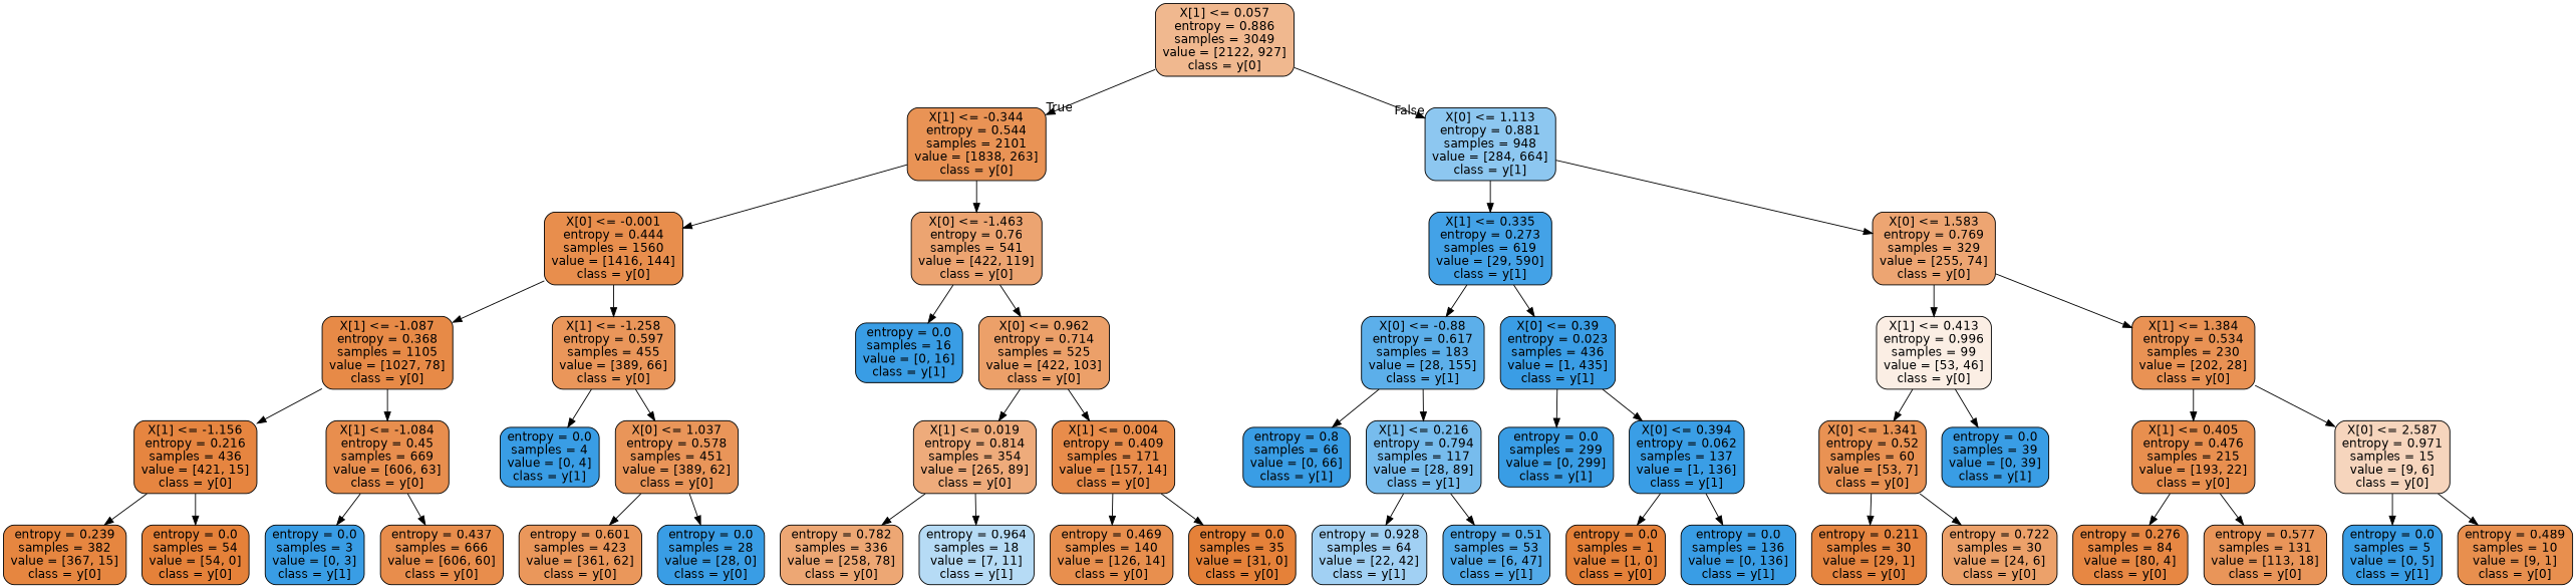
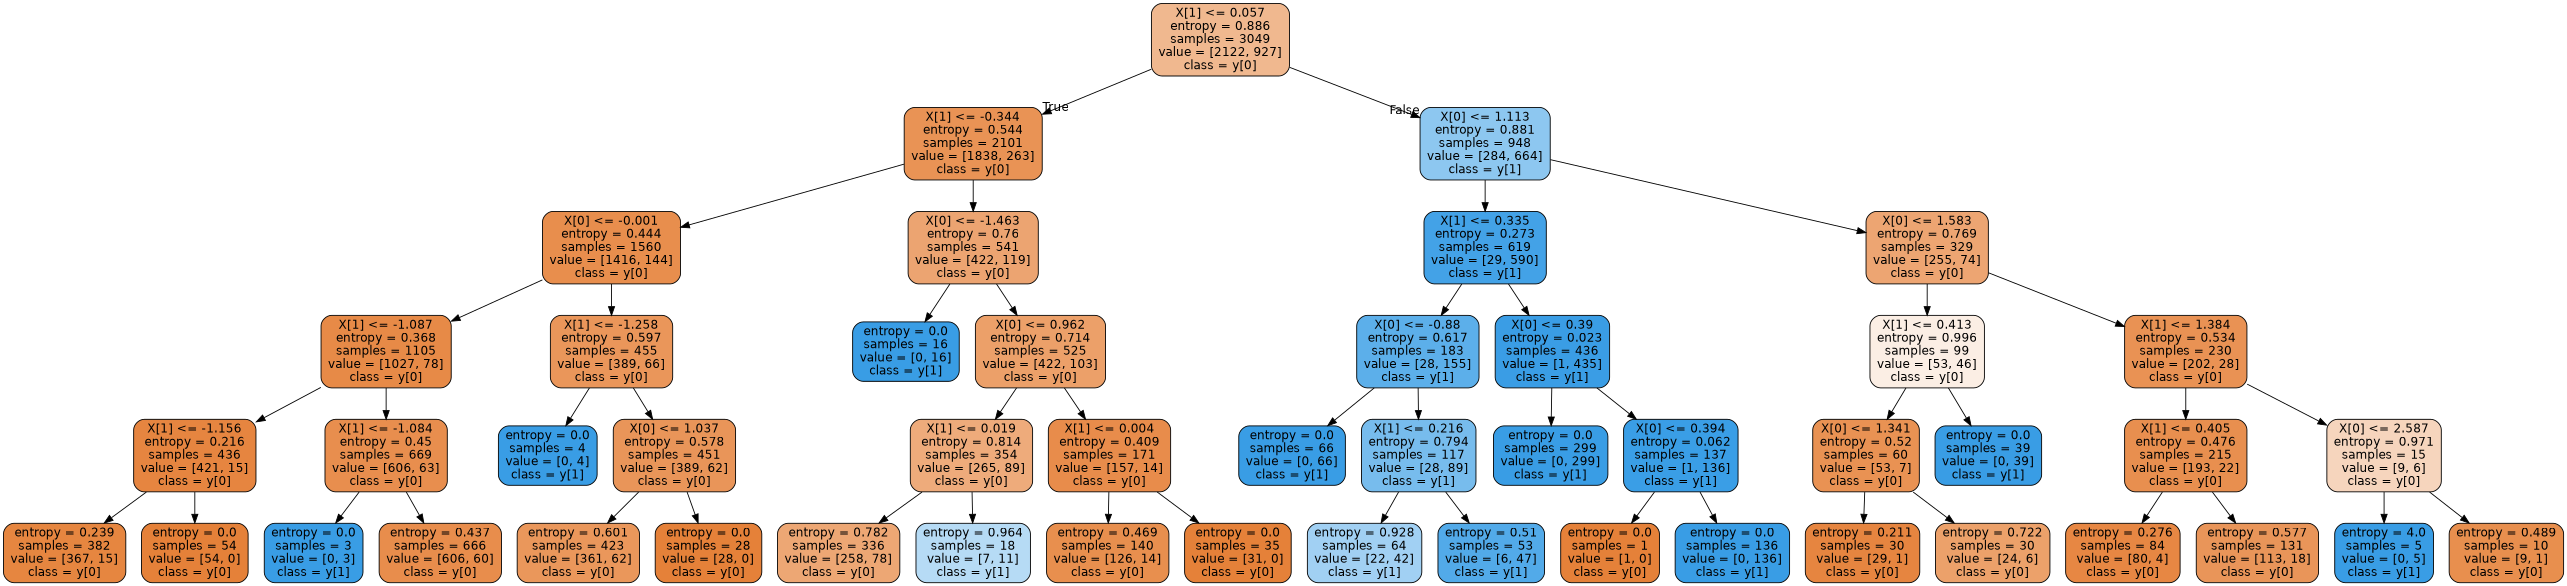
  digraph {
    node [color=black fillcolor="#399de5ff" fontname=helvetica shape=box style="filled, rounded"]
    edge [fontname=helvetica]
    n1 [fillcolor="#e5813990" label="X[1] <= 0.057\nentropy = 0.886\nsamples = 3049\nvalue = [2122, 927]\nclass = y[0]"]
    n2 [fillcolor="#e58139db" label="X[1] <= -0.344\nentropy = 0.544\nsamples = 2101\nvalue = [1838, 263]\nclass = y[0]"]
    n3 [fillcolor="#399de592" label="X[0] <= 1.113\nentropy = 0.881\nsamples = 948\nvalue = [284, 664]\nclass = y[1]"]
    n4 [fillcolor="#e58139e5" label="X[0] <= -0.001\nentropy = 0.444\nsamples = 1560\nvalue = [1416, 144]\nclass = y[0]"]
    n5 [fillcolor="#e58139b7" label="X[0] <= -1.463\nentropy = 0.76\nsamples = 541\nvalue = [422, 119]\nclass = y[0]"]
    n6 [fillcolor="#399de5f2" label="X[1] <= 0.335\nentropy = 0.273\nsamples = 619\nvalue = [29, 590]\nclass = y[1]"]
    n7 [fillcolor="#e58139b5" label="X[0] <= 1.583\nentropy = 0.769\nsamples = 329\nvalue = [255, 74]\nclass = y[0]"]
    n8 [fillcolor="#e58139ec" label="X[1] <= -1.087\nentropy = 0.368\nsamples = 1105\nvalue = [1027, 78]\nclass = y[0]"]
    n9 [fillcolor="#e58139d4" label="X[1] <= -1.258\nentropy = 0.597\nsamples = 455\nvalue = [389, 66]\nclass = y[0]"]
    n10 [label="entropy = 0.0\nsamples = 16\nvalue = [0, 16]\nclass = y[1]"]
    n11 [fillcolor="#e58139c1" label="X[0] <= 0.962\nentropy = 0.714\nsamples = 525\nvalue = [422, 103]\nclass = y[0]"]
    n12 [fillcolor="#e58139f6" label="X[1] <= -1.156\nentropy = 0.216\nsamples = 436\nvalue = [421, 15]\nclass = y[0]"]
    n13 [fillcolor="#e58139e4" label="X[1] <= -1.084\nentropy = 0.45\nsamples = 669\nvalue = [606, 63]\nclass = y[0]"]
    n14 [label="entropy = 0.0\nsamples = 4\nvalue = [0, 4]\nclass = y[1]"]
    n15 [fillcolor="#e58139d6" label="X[0] <= 1.037\nentropy = 0.578\nsamples = 451\nvalue = [389, 62]\nclass = y[0]"]
    n16 [fillcolor="#e58139f5" label="entropy = 0.239\nsamples = 382\nvalue = [367, 15]\nclass = y[0]"]
    n17 [fillcolor="#e58139ff" label="entropy = 0.0\nsamples = 54\nvalue = [54, 0]\nclass = y[0]"]
    n18 [label="entropy = 0.0\nsamples = 3\nvalue = [0, 3]\nclass = y[1]"]
    n19 [fillcolor="#e58139e6" label="entropy = 0.437\nsamples = 666\nvalue = [606, 60]\nclass = y[0]"]
    n20 [fillcolor="#e58139d3" label="entropy = 0.601\nsamples = 423\nvalue = [361, 62]\nclass = y[0]"]
-   n21 [label="entropy = 0.0\nsamples = 28\nvalue = [28, 0]\nclass = y[0]"]
+   n21 [fillcolor="#e58139ff" label="entropy = 0.0\nsamples = 28\nvalue = [28, 0]\nclass = y[0]"]
    n22 [fillcolor="#e58139a9" label="X[1] <= 0.019\nentropy = 0.814\nsamples = 354\nvalue = [265, 89]\nclass = y[0]"]
    n23 [fillcolor="#e58139e8" label="X[1] <= 0.004\nentropy = 0.409\nsamples = 171\nvalue = [157, 14]\nclass = y[0]"]
    n24 [fillcolor="#e58139b2" label="entropy = 0.782\nsamples = 336\nvalue = [258, 78]\nclass = y[0]"]
    n25 [fillcolor="#399de55d" label="entropy = 0.964\nsamples = 18\nvalue = [7, 11]\nclass = y[1]"]
    n26 [fillcolor="#e58139e3" label="entropy = 0.469\nsamples = 140\nvalue = [126, 14]\nclass = y[0]"]
    n27 [fillcolor="#e58139ff" label="entropy = 0.0\nsamples = 35\nvalue = [31, 0]\nclass = y[0]"]
    n28 [fillcolor="#399de5d1" label="X[0] <= -0.88\nentropy = 0.617\nsamples = 183\nvalue = [28, 155]\nclass = y[1]"]
    n29 [fillcolor="#399de5fe" label="X[0] <= 0.39\nentropy = 0.023\nsamples = 436\nvalue = [1, 435]\nclass = y[1]"]
    n30 [fillcolor="#e5813922" label="X[1] <= 0.413\nentropy = 0.996\nsamples = 99\nvalue = [53, 46]\nclass = y[0]"]
    n31 [fillcolor="#e58139dc" label="X[1] <= 1.384\nentropy = 0.534\nsamples = 230\nvalue = [202, 28]\nclass = y[0]"]
-   n32 [label="entropy = 0.8\nsamples = 66\nvalue = [0, 66]\nclass = y[1]"]
+   n32 [label="entropy = 0.0\nsamples = 66\nvalue = [0, 66]\nclass = y[1]"]
    n33 [fillcolor="#399de5af" label="X[1] <= 0.216\nentropy = 0.794\nsamples = 117\nvalue = [28, 89]\nclass = y[1]"]
    n34 [label="entropy = 0.0\nsamples = 299\nvalue = [0, 299]\nclass = y[1]"]
    n35 [fillcolor="#399de5fd" label="X[0] <= 0.394\nentropy = 0.062\nsamples = 137\nvalue = [1, 136]\nclass = y[1]"]
    n36 [fillcolor="#399de579" label="entropy = 0.928\nsamples = 64\nvalue = [22, 42]\nclass = y[1]"]
    n37 [fillcolor="#399de5de" label="entropy = 0.51\nsamples = 53\nvalue = [6, 47]\nclass = y[1]"]
    n38 [fillcolor="#e58139ff" label="entropy = 0.0\nsamples = 1\nvalue = [1, 0]\nclass = y[0]"]
    n39 [label="entropy = 0.0\nsamples = 136\nvalue = [0, 136]\nclass = y[1]"]
    n40 [fillcolor="#e58139dd" label="X[0] <= 1.341\nentropy = 0.52\nsamples = 60\nvalue = [53, 7]\nclass = y[0]"]
    n41 [label="entropy = 0.0\nsamples = 39\nvalue = [0, 39]\nclass = y[1]"]
    n42 [fillcolor="#e58139e2" label="X[1] <= 0.405\nentropy = 0.476\nsamples = 215\nvalue = [193, 22]\nclass = y[0]"]
    n43 [fillcolor="#e5813955" label="X[0] <= 2.587\nentropy = 0.971\nsamples = 15\nvalue = [9, 6]\nclass = y[0]"]
    n44 [fillcolor="#e58139f6" label="entropy = 0.211\nsamples = 30\nvalue = [29, 1]\nclass = y[0]"]
    n45 [fillcolor="#e58139bf" label="entropy = 0.722\nsamples = 30\nvalue = [24, 6]\nclass = y[0]"]
    n46 [fillcolor="#e58139f2" label="entropy = 0.276\nsamples = 84\nvalue = [80, 4]\nclass = y[0]"]
    n47 [fillcolor="#e58139d6" label="entropy = 0.577\nsamples = 131\nvalue = [113, 18]\nclass = y[0]"]
-   n48 [label="entropy = 0.0\nsamples = 5\nvalue = [0, 5]\nclass = y[1]"]
+   n48 [label="entropy = 4.0\nsamples = 5\nvalue = [0, 5]\nclass = y[1]"]
    n49 [fillcolor="#e58139e3" label="entropy = 0.489\nsamples = 10\nvalue = [9, 1]\nclass = y[0]"]
    n1 -> n2 [headlabel=True labelangle=45 labeldistance=2.5]
    n1 -> n3 [headlabel=False labelangle=-45 labeldistance=2.5]
    n2 -> n4
    n2 -> n5
    n3 -> n6
    n3 -> n7
    n4 -> n8
    n4 -> n9
    n5 -> n10
    n5 -> n11
    n6 -> n28
    n6 -> n29
    n7 -> n30
    n7 -> n31
    n8 -> n12
    n8 -> n13
    n9 -> n14
    n9 -> n15
    n11 -> n22
    n11 -> n23
    n12 -> n16
    n12 -> n17
    n13 -> n18
    n13 -> n19
    n15 -> n20
    n15 -> n21
    n22 -> n24
    n22 -> n25
    n23 -> n26
    n23 -> n27
    n28 -> n32
    n28 -> n33
    n29 -> n34
    n29 -> n35
    n30 -> n40
    n30 -> n41
    n31 -> n42
    n31 -> n43
    n33 -> n36
    n33 -> n37
    n35 -> n38
    n35 -> n39
    n40 -> n44
    n40 -> n45
    n42 -> n46
    n42 -> n47
    n43 -> n48
    n43 -> n49
  }
